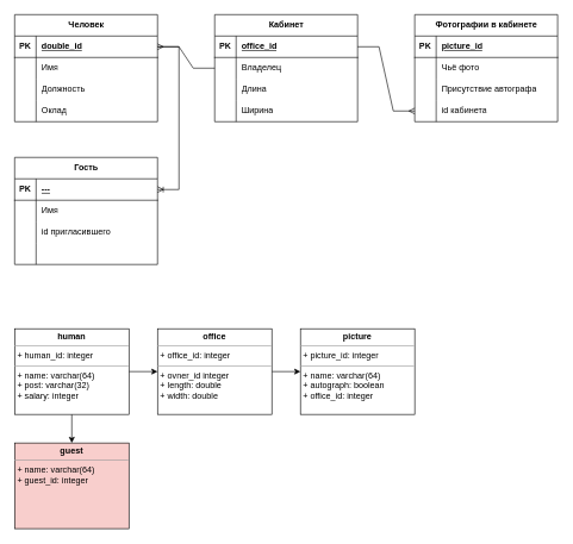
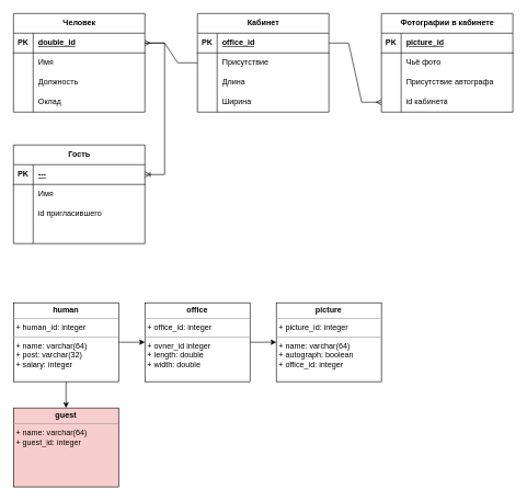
  <mxCell id="0" />
  <mxCell id="1" parent="0" />
  <mxCell id="2" value="Человек" style="shape=table;startSize=30;container=1;collapsible=1;childLayout=tableLayout;fixedRows=1;rowLines=0;fontStyle=1;align=center;resizeLast=1;html=1;" parent="1" vertex="1"><mxGeometry x="20" y="20" width="200" height="150" as="geometry" /></mxCell>
  <mxCell id="3" value="" style="shape=tableRow;horizontal=0;startSize=0;swimlaneHead=0;swimlaneBody=0;fillColor=none;collapsible=0;dropTarget=0;points=[[0,0.5],[1,0.5]];portConstraint=eastwest;top=0;left=0;right=0;bottom=1;" parent="2" vertex="1"><mxGeometry y="30" width="200" height="30" as="geometry" /></mxCell>
  <mxCell id="4" value="PK" style="shape=partialRectangle;connectable=0;fillColor=none;top=0;left=0;bottom=0;right=0;fontStyle=1;overflow=hidden;whiteSpace=wrap;html=1;" parent="3" vertex="1"><mxGeometry width="30" height="30" as="geometry"><mxRectangle width="30" height="30" as="alternateBounds" /></mxGeometry></mxCell>
  <mxCell id="5" value="double_id" style="shape=partialRectangle;connectable=0;fillColor=none;top=0;left=0;bottom=0;right=0;align=left;spacingLeft=6;fontStyle=5;overflow=hidden;whiteSpace=wrap;html=1;" parent="3" vertex="1"><mxGeometry x="30" width="170" height="30" as="geometry"><mxRectangle width="170" height="30" as="alternateBounds" /></mxGeometry></mxCell>
  <mxCell id="6" value="" style="shape=tableRow;horizontal=0;startSize=0;swimlaneHead=0;swimlaneBody=0;fillColor=none;collapsible=0;dropTarget=0;points=[[0,0.5],[1,0.5]];portConstraint=eastwest;top=0;left=0;right=0;bottom=0;" parent="2" vertex="1"><mxGeometry y="60" width="200" height="30" as="geometry" /></mxCell>
  <mxCell id="7" value="" style="shape=partialRectangle;connectable=0;fillColor=none;top=0;left=0;bottom=0;right=0;editable=1;overflow=hidden;whiteSpace=wrap;html=1;" parent="6" vertex="1"><mxGeometry width="30" height="30" as="geometry"><mxRectangle width="30" height="30" as="alternateBounds" /></mxGeometry></mxCell>
  <mxCell id="8" value="Имя" style="shape=partialRectangle;connectable=0;fillColor=none;top=0;left=0;bottom=0;right=0;align=left;spacingLeft=6;overflow=hidden;whiteSpace=wrap;html=1;" parent="6" vertex="1"><mxGeometry x="30" width="170" height="30" as="geometry"><mxRectangle width="170" height="30" as="alternateBounds" /></mxGeometry></mxCell>
  <mxCell id="9" value="" style="shape=tableRow;horizontal=0;startSize=0;swimlaneHead=0;swimlaneBody=0;fillColor=none;collapsible=0;dropTarget=0;points=[[0,0.5],[1,0.5]];portConstraint=eastwest;top=0;left=0;right=0;bottom=0;" parent="2" vertex="1"><mxGeometry y="90" width="200" height="30" as="geometry" /></mxCell>
  <mxCell id="10" value="" style="shape=partialRectangle;connectable=0;fillColor=none;top=0;left=0;bottom=0;right=0;editable=1;overflow=hidden;whiteSpace=wrap;html=1;" parent="9" vertex="1"><mxGeometry width="30" height="30" as="geometry"><mxRectangle width="30" height="30" as="alternateBounds" /></mxGeometry></mxCell>
  <mxCell id="11" value="Должность" style="shape=partialRectangle;connectable=0;fillColor=none;top=0;left=0;bottom=0;right=0;align=left;spacingLeft=6;overflow=hidden;whiteSpace=wrap;html=1;" parent="9" vertex="1"><mxGeometry x="30" width="170" height="30" as="geometry"><mxRectangle width="170" height="30" as="alternateBounds" /></mxGeometry></mxCell>
  <mxCell id="12" value="" style="shape=tableRow;horizontal=0;startSize=0;swimlaneHead=0;swimlaneBody=0;fillColor=none;collapsible=0;dropTarget=0;points=[[0,0.5],[1,0.5]];portConstraint=eastwest;top=0;left=0;right=0;bottom=0;" parent="2" vertex="1"><mxGeometry y="120" width="200" height="30" as="geometry" /></mxCell>
  <mxCell id="13" value="" style="shape=partialRectangle;connectable=0;fillColor=none;top=0;left=0;bottom=0;right=0;editable=1;overflow=hidden;whiteSpace=wrap;html=1;" parent="12" vertex="1"><mxGeometry width="30" height="30" as="geometry"><mxRectangle width="30" height="30" as="alternateBounds" /></mxGeometry></mxCell>
  <mxCell id="14" value="Оклад" style="shape=partialRectangle;connectable=0;fillColor=none;top=0;left=0;bottom=0;right=0;align=left;spacingLeft=6;overflow=hidden;whiteSpace=wrap;html=1;" parent="12" vertex="1"><mxGeometry x="30" width="170" height="30" as="geometry"><mxRectangle width="170" height="30" as="alternateBounds" /></mxGeometry></mxCell>
  <mxCell id="15" value="Кабинет" style="shape=table;startSize=30;container=1;collapsible=1;childLayout=tableLayout;fixedRows=1;rowLines=0;fontStyle=1;align=center;resizeLast=1;html=1;" parent="1" vertex="1"><mxGeometry x="300" y="20" width="200" height="150" as="geometry" /></mxCell>
  <mxCell id="16" value="" style="shape=tableRow;horizontal=0;startSize=0;swimlaneHead=0;swimlaneBody=0;fillColor=none;collapsible=0;dropTarget=0;points=[[0,0.5],[1,0.5]];portConstraint=eastwest;top=0;left=0;right=0;bottom=1;" parent="15" vertex="1"><mxGeometry y="30" width="200" height="30" as="geometry" /></mxCell>
  <mxCell id="17" value="PK" style="shape=partialRectangle;connectable=0;fillColor=none;top=0;left=0;bottom=0;right=0;fontStyle=1;overflow=hidden;whiteSpace=wrap;html=1;" parent="16" vertex="1"><mxGeometry width="30" height="30" as="geometry"><mxRectangle width="30" height="30" as="alternateBounds" /></mxGeometry></mxCell>
  <mxCell id="18" value="office_id" style="shape=partialRectangle;connectable=0;fillColor=none;top=0;left=0;bottom=0;right=0;align=left;spacingLeft=6;fontStyle=5;overflow=hidden;whiteSpace=wrap;html=1;" parent="16" vertex="1"><mxGeometry x="30" width="170" height="30" as="geometry"><mxRectangle width="170" height="30" as="alternateBounds" /></mxGeometry></mxCell>
  <mxCell id="19" value="" style="shape=tableRow;horizontal=0;startSize=0;swimlaneHead=0;swimlaneBody=0;fillColor=none;collapsible=0;dropTarget=0;points=[[0,0.5],[1,0.5]];portConstraint=eastwest;top=0;left=0;right=0;bottom=0;" parent="15" vertex="1"><mxGeometry y="60" width="200" height="30" as="geometry" /></mxCell>
  <mxCell id="20" value="" style="shape=partialRectangle;connectable=0;fillColor=none;top=0;left=0;bottom=0;right=0;editable=1;overflow=hidden;whiteSpace=wrap;html=1;" parent="19" vertex="1"><mxGeometry width="30" height="30" as="geometry"><mxRectangle width="30" height="30" as="alternateBounds" /></mxGeometry></mxCell>
- <mxCell id="21" value="Владелец" style="shape=partialRectangle;connectable=0;fillColor=none;top=0;left=0;bottom=0;right=0;align=left;spacingLeft=6;overflow=hidden;whiteSpace=wrap;html=1;" parent="19" vertex="1"><mxGeometry x="30" width="170" height="30" as="geometry"><mxRectangle width="170" height="30" as="alternateBounds" /></mxGeometry></mxCell>
+ <mxCell id="21" value="Присутствие" style="shape=partialRectangle;connectable=0;fillColor=none;top=0;left=0;bottom=0;right=0;align=left;spacingLeft=6;overflow=hidden;whiteSpace=wrap;html=1;" parent="19" vertex="1"><mxGeometry x="30" width="170" height="30" as="geometry"><mxRectangle width="170" height="30" as="alternateBounds" /></mxGeometry></mxCell>
  <mxCell id="22" value="" style="shape=tableRow;horizontal=0;startSize=0;swimlaneHead=0;swimlaneBody=0;fillColor=none;collapsible=0;dropTarget=0;points=[[0,0.5],[1,0.5]];portConstraint=eastwest;top=0;left=0;right=0;bottom=0;" parent="15" vertex="1"><mxGeometry y="90" width="200" height="30" as="geometry" /></mxCell>
  <mxCell id="23" value="" style="shape=partialRectangle;connectable=0;fillColor=none;top=0;left=0;bottom=0;right=0;editable=1;overflow=hidden;whiteSpace=wrap;html=1;" parent="22" vertex="1"><mxGeometry width="30" height="30" as="geometry"><mxRectangle width="30" height="30" as="alternateBounds" /></mxGeometry></mxCell>
  <mxCell id="24" value="Длина" style="shape=partialRectangle;connectable=0;fillColor=none;top=0;left=0;bottom=0;right=0;align=left;spacingLeft=6;overflow=hidden;whiteSpace=wrap;html=1;" parent="22" vertex="1"><mxGeometry x="30" width="170" height="30" as="geometry"><mxRectangle width="170" height="30" as="alternateBounds" /></mxGeometry></mxCell>
  <mxCell id="25" value="" style="shape=tableRow;horizontal=0;startSize=0;swimlaneHead=0;swimlaneBody=0;fillColor=none;collapsible=0;dropTarget=0;points=[[0,0.5],[1,0.5]];portConstraint=eastwest;top=0;left=0;right=0;bottom=0;" parent="15" vertex="1"><mxGeometry y="120" width="200" height="30" as="geometry" /></mxCell>
  <mxCell id="26" value="" style="shape=partialRectangle;connectable=0;fillColor=none;top=0;left=0;bottom=0;right=0;editable=1;overflow=hidden;whiteSpace=wrap;html=1;" parent="25" vertex="1"><mxGeometry width="30" height="30" as="geometry"><mxRectangle width="30" height="30" as="alternateBounds" /></mxGeometry></mxCell>
  <mxCell id="27" value="Ширина" style="shape=partialRectangle;connectable=0;fillColor=none;top=0;left=0;bottom=0;right=0;align=left;spacingLeft=6;overflow=hidden;whiteSpace=wrap;html=1;" parent="25" vertex="1"><mxGeometry x="30" width="170" height="30" as="geometry"><mxRectangle width="170" height="30" as="alternateBounds" /></mxGeometry></mxCell>
  <mxCell id="28" value="Фотографии в кабинете" style="shape=table;startSize=30;container=1;collapsible=1;childLayout=tableLayout;fixedRows=1;rowLines=0;fontStyle=1;align=center;resizeLast=1;html=1;" parent="1" vertex="1"><mxGeometry x="580" y="20" width="200" height="150" as="geometry" /></mxCell>
  <mxCell id="29" value="" style="shape=tableRow;horizontal=0;startSize=0;swimlaneHead=0;swimlaneBody=0;fillColor=none;collapsible=0;dropTarget=0;points=[[0,0.5],[1,0.5]];portConstraint=eastwest;top=0;left=0;right=0;bottom=1;" parent="28" vertex="1"><mxGeometry y="30" width="200" height="30" as="geometry" /></mxCell>
  <mxCell id="30" value="PK" style="shape=partialRectangle;connectable=0;fillColor=none;top=0;left=0;bottom=0;right=0;fontStyle=1;overflow=hidden;whiteSpace=wrap;html=1;" parent="29" vertex="1"><mxGeometry width="30" height="30" as="geometry"><mxRectangle width="30" height="30" as="alternateBounds" /></mxGeometry></mxCell>
  <mxCell id="31" value="picture_id" style="shape=partialRectangle;connectable=0;fillColor=none;top=0;left=0;bottom=0;right=0;align=left;spacingLeft=6;fontStyle=5;overflow=hidden;whiteSpace=wrap;html=1;" parent="29" vertex="1"><mxGeometry x="30" width="170" height="30" as="geometry"><mxRectangle width="170" height="30" as="alternateBounds" /></mxGeometry></mxCell>
  <mxCell id="32" value="" style="shape=tableRow;horizontal=0;startSize=0;swimlaneHead=0;swimlaneBody=0;fillColor=none;collapsible=0;dropTarget=0;points=[[0,0.5],[1,0.5]];portConstraint=eastwest;top=0;left=0;right=0;bottom=0;" parent="28" vertex="1"><mxGeometry y="60" width="200" height="30" as="geometry" /></mxCell>
  <mxCell id="33" value="" style="shape=partialRectangle;connectable=0;fillColor=none;top=0;left=0;bottom=0;right=0;editable=1;overflow=hidden;whiteSpace=wrap;html=1;" parent="32" vertex="1"><mxGeometry width="30" height="30" as="geometry"><mxRectangle width="30" height="30" as="alternateBounds" /></mxGeometry></mxCell>
  <mxCell id="34" value="Чьё фото" style="shape=partialRectangle;connectable=0;fillColor=none;top=0;left=0;bottom=0;right=0;align=left;spacingLeft=6;overflow=hidden;whiteSpace=wrap;html=1;" parent="32" vertex="1"><mxGeometry x="30" width="170" height="30" as="geometry"><mxRectangle width="170" height="30" as="alternateBounds" /></mxGeometry></mxCell>
  <mxCell id="35" value="" style="shape=tableRow;horizontal=0;startSize=0;swimlaneHead=0;swimlaneBody=0;fillColor=none;collapsible=0;dropTarget=0;points=[[0,0.5],[1,0.5]];portConstraint=eastwest;top=0;left=0;right=0;bottom=0;" parent="28" vertex="1"><mxGeometry y="90" width="200" height="30" as="geometry" /></mxCell>
  <mxCell id="36" value="" style="shape=partialRectangle;connectable=0;fillColor=none;top=0;left=0;bottom=0;right=0;editable=1;overflow=hidden;whiteSpace=wrap;html=1;" parent="35" vertex="1"><mxGeometry width="30" height="30" as="geometry"><mxRectangle width="30" height="30" as="alternateBounds" /></mxGeometry></mxCell>
  <mxCell id="37" value="Присутствие автографа" style="shape=partialRectangle;connectable=0;fillColor=none;top=0;left=0;bottom=0;right=0;align=left;spacingLeft=6;overflow=hidden;whiteSpace=wrap;html=1;" parent="35" vertex="1"><mxGeometry x="30" width="170" height="30" as="geometry"><mxRectangle width="170" height="30" as="alternateBounds" /></mxGeometry></mxCell>
  <mxCell id="38" value="" style="shape=tableRow;horizontal=0;startSize=0;swimlaneHead=0;swimlaneBody=0;fillColor=none;collapsible=0;dropTarget=0;points=[[0,0.5],[1,0.5]];portConstraint=eastwest;top=0;left=0;right=0;bottom=0;" parent="28" vertex="1"><mxGeometry y="120" width="200" height="30" as="geometry" /></mxCell>
  <mxCell id="39" value="" style="shape=partialRectangle;connectable=0;fillColor=none;top=0;left=0;bottom=0;right=0;editable=1;overflow=hidden;whiteSpace=wrap;html=1;" parent="38" vertex="1"><mxGeometry width="30" height="30" as="geometry"><mxRectangle width="30" height="30" as="alternateBounds" /></mxGeometry></mxCell>
  <mxCell id="40" value="id кабинета" style="shape=partialRectangle;connectable=0;fillColor=none;top=0;left=0;bottom=0;right=0;align=left;spacingLeft=6;overflow=hidden;whiteSpace=wrap;html=1;" parent="38" vertex="1"><mxGeometry x="30" width="170" height="30" as="geometry"><mxRectangle width="170" height="30" as="alternateBounds" /></mxGeometry></mxCell>
  <mxCell id="41" value="" style="edgeStyle=entityRelationEdgeStyle;fontSize=12;html=1;endArrow=none;startArrow=ERmany;rounded=0;entryX=0;entryY=0.5;entryDx=0;entryDy=0;endFill=0;exitX=1;exitY=0.5;exitDx=0;exitDy=0;" parent="1" source="3" target="19" edge="1"><mxGeometry width="100" height="100" relative="1" as="geometry"><mxPoint x="220" y="60" as="sourcePoint" /><mxPoint x="510" y="430" as="targetPoint" /></mxGeometry></mxCell>
  <mxCell id="42" value="" style="edgeStyle=entityRelationEdgeStyle;fontSize=12;html=1;endArrow=ERmany;startArrow=none;rounded=0;exitX=1;exitY=0.5;exitDx=0;exitDy=0;entryX=0;entryY=0.5;entryDx=0;entryDy=0;endFill=0;startFill=0;" parent="1" source="16" target="38" edge="1"><mxGeometry width="100" height="100" relative="1" as="geometry"><mxPoint x="410" y="530" as="sourcePoint" /><mxPoint x="510" y="430" as="targetPoint" /></mxGeometry></mxCell>
  <mxCell id="43" value="Гость" style="shape=table;startSize=30;container=1;collapsible=1;childLayout=tableLayout;fixedRows=1;rowLines=0;fontStyle=1;align=center;resizeLast=1;html=1;" parent="1" vertex="1"><mxGeometry x="20" y="220" width="200" height="150" as="geometry" /></mxCell>
  <mxCell id="44" value="" style="shape=tableRow;horizontal=0;startSize=0;swimlaneHead=0;swimlaneBody=0;fillColor=none;collapsible=0;dropTarget=0;points=[[0,0.5],[1,0.5]];portConstraint=eastwest;top=0;left=0;right=0;bottom=1;" parent="43" vertex="1"><mxGeometry y="30" width="200" height="30" as="geometry" /></mxCell>
  <mxCell id="45" value="PK" style="shape=partialRectangle;connectable=0;fillColor=none;top=0;left=0;bottom=0;right=0;fontStyle=1;overflow=hidden;whiteSpace=wrap;html=1;" parent="44" vertex="1"><mxGeometry width="30" height="30" as="geometry"><mxRectangle width="30" height="30" as="alternateBounds" /></mxGeometry></mxCell>
  <mxCell id="46" value="---" style="shape=partialRectangle;connectable=0;fillColor=none;top=0;left=0;bottom=0;right=0;align=left;spacingLeft=6;fontStyle=5;overflow=hidden;whiteSpace=wrap;html=1;" parent="44" vertex="1"><mxGeometry x="30" width="170" height="30" as="geometry"><mxRectangle width="170" height="30" as="alternateBounds" /></mxGeometry></mxCell>
  <mxCell id="47" value="" style="shape=tableRow;horizontal=0;startSize=0;swimlaneHead=0;swimlaneBody=0;fillColor=none;collapsible=0;dropTarget=0;points=[[0,0.5],[1,0.5]];portConstraint=eastwest;top=0;left=0;right=0;bottom=0;" parent="43" vertex="1"><mxGeometry y="60" width="200" height="30" as="geometry" /></mxCell>
  <mxCell id="48" value="" style="shape=partialRectangle;connectable=0;fillColor=none;top=0;left=0;bottom=0;right=0;editable=1;overflow=hidden;whiteSpace=wrap;html=1;" parent="47" vertex="1"><mxGeometry width="30" height="30" as="geometry"><mxRectangle width="30" height="30" as="alternateBounds" /></mxGeometry></mxCell>
  <mxCell id="49" value="Имя" style="shape=partialRectangle;connectable=0;fillColor=none;top=0;left=0;bottom=0;right=0;align=left;spacingLeft=6;overflow=hidden;whiteSpace=wrap;html=1;" parent="47" vertex="1"><mxGeometry x="30" width="170" height="30" as="geometry"><mxRectangle width="170" height="30" as="alternateBounds" /></mxGeometry></mxCell>
  <mxCell id="50" value="" style="shape=tableRow;horizontal=0;startSize=0;swimlaneHead=0;swimlaneBody=0;fillColor=none;collapsible=0;dropTarget=0;points=[[0,0.5],[1,0.5]];portConstraint=eastwest;top=0;left=0;right=0;bottom=0;" parent="43" vertex="1"><mxGeometry y="90" width="200" height="30" as="geometry" /></mxCell>
  <mxCell id="51" value="" style="shape=partialRectangle;connectable=0;fillColor=none;top=0;left=0;bottom=0;right=0;editable=1;overflow=hidden;whiteSpace=wrap;html=1;" parent="50" vertex="1"><mxGeometry width="30" height="30" as="geometry"><mxRectangle width="30" height="30" as="alternateBounds" /></mxGeometry></mxCell>
  <mxCell id="52" value="id пригласившего" style="shape=partialRectangle;connectable=0;fillColor=none;top=0;left=0;bottom=0;right=0;align=left;spacingLeft=6;overflow=hidden;whiteSpace=wrap;html=1;" parent="50" vertex="1"><mxGeometry x="30" width="170" height="30" as="geometry"><mxRectangle width="170" height="30" as="alternateBounds" /></mxGeometry></mxCell>
  <mxCell id="53" value="" style="shape=tableRow;horizontal=0;startSize=0;swimlaneHead=0;swimlaneBody=0;fillColor=none;collapsible=0;dropTarget=0;points=[[0,0.5],[1,0.5]];portConstraint=eastwest;top=0;left=0;right=0;bottom=0;" parent="43" vertex="1"><mxGeometry y="120" width="200" height="30" as="geometry" /></mxCell>
  <mxCell id="54" value="" style="shape=partialRectangle;connectable=0;fillColor=none;top=0;left=0;bottom=0;right=0;editable=1;overflow=hidden;whiteSpace=wrap;html=1;" parent="53" vertex="1"><mxGeometry width="30" height="30" as="geometry"><mxRectangle width="30" height="30" as="alternateBounds" /></mxGeometry></mxCell>
  <mxCell id="55" value="" style="shape=partialRectangle;connectable=0;fillColor=none;top=0;left=0;bottom=0;right=0;align=left;spacingLeft=6;overflow=hidden;whiteSpace=wrap;html=1;" parent="53" vertex="1"><mxGeometry x="30" width="170" height="30" as="geometry"><mxRectangle width="170" height="30" as="alternateBounds" /></mxGeometry></mxCell>
  <mxCell id="56" value="" style="edgeStyle=entityRelationEdgeStyle;fontSize=12;html=1;endArrow=ERoneToMany;rounded=0;entryX=1;entryY=0.5;entryDx=0;entryDy=0;exitX=1;exitY=0.5;exitDx=0;exitDy=0;" parent="1" source="3" target="44" edge="1"><mxGeometry width="100" height="100" relative="1" as="geometry"><mxPoint x="220" y="70" as="sourcePoint" /><mxPoint x="430" y="430" as="targetPoint" /></mxGeometry></mxCell>
  <mxCell id="57" style="edgeStyle=orthogonalEdgeStyle;rounded=0;orthogonalLoop=1;jettySize=auto;html=1;exitX=1;exitY=0.5;exitDx=0;exitDy=0;entryX=0;entryY=0.5;entryDx=0;entryDy=0;" parent="1" source="59" target="61" edge="1"><mxGeometry relative="1" as="geometry" /></mxCell>
  <mxCell id="58" style="edgeStyle=orthogonalEdgeStyle;rounded=0;orthogonalLoop=1;jettySize=auto;html=1;exitX=0.5;exitY=1;exitDx=0;exitDy=0;entryX=0.5;entryY=0;entryDx=0;entryDy=0;" parent="1" source="59" target="63" edge="1"><mxGeometry relative="1" as="geometry" /></mxCell>
  <mxCell id="59" value="&lt;p style=&quot;margin:0px;margin-top:4px;text-align:center;&quot;&gt;&lt;b&gt;human&lt;/b&gt;&lt;/p&gt;&lt;hr size=&quot;1&quot;&gt;&lt;p style=&quot;margin:0px;margin-left:4px;&quot;&gt;+ human_id: integer&lt;/p&gt;&lt;hr size=&quot;1&quot;&gt;&lt;p style=&quot;margin: 0px 0px 0px 4px;&quot;&gt;+ name: varchar(64)&lt;br&gt;&lt;/p&gt;&lt;p style=&quot;margin: 0px 0px 0px 4px;&quot;&gt;+ post: varchar(32)&lt;br&gt;&lt;/p&gt;&lt;p style=&quot;margin: 0px 0px 0px 4px;&quot;&gt;+ salary: integer&amp;nbsp;&lt;/p&gt;" style="verticalAlign=top;align=left;overflow=fill;fontSize=12;fontFamily=Helvetica;html=1;whiteSpace=wrap;" parent="1" vertex="1"><mxGeometry x="20" y="460" width="160" height="120" as="geometry" /></mxCell>
  <mxCell id="60" style="edgeStyle=orthogonalEdgeStyle;rounded=0;orthogonalLoop=1;jettySize=auto;html=1;exitX=1;exitY=0.5;exitDx=0;exitDy=0;entryX=0;entryY=0.5;entryDx=0;entryDy=0;" parent="1" source="61" target="62" edge="1"><mxGeometry relative="1" as="geometry" /></mxCell>
  <mxCell id="61" value="&lt;p style=&quot;margin:0px;margin-top:4px;text-align:center;&quot;&gt;&lt;b&gt;office&lt;/b&gt;&lt;/p&gt;&lt;hr size=&quot;1&quot;&gt;&lt;p style=&quot;margin:0px;margin-left:4px;&quot;&gt;+ office_id: integer&lt;/p&gt;&lt;hr size=&quot;1&quot;&gt;&lt;p style=&quot;margin: 0px 0px 0px 4px;&quot;&gt;+ ovner_id integer&lt;br&gt;&lt;/p&gt;&lt;p style=&quot;margin: 0px 0px 0px 4px;&quot;&gt;+ length: double&lt;br&gt;&lt;/p&gt;&lt;p style=&quot;margin: 0px 0px 0px 4px;&quot;&gt;+ width: double&amp;nbsp;&lt;/p&gt;" style="verticalAlign=top;align=left;overflow=fill;fontSize=12;fontFamily=Helvetica;html=1;whiteSpace=wrap;" parent="1" vertex="1"><mxGeometry x="220" y="460" width="160" height="120" as="geometry" /></mxCell>
  <mxCell id="62" value="&lt;p style=&quot;margin:0px;margin-top:4px;text-align:center;&quot;&gt;&lt;b&gt;picture&lt;/b&gt;&lt;/p&gt;&lt;hr size=&quot;1&quot;&gt;&lt;p style=&quot;margin:0px;margin-left:4px;&quot;&gt;+ picture_id: integer&lt;/p&gt;&lt;hr size=&quot;1&quot;&gt;&lt;p style=&quot;margin: 0px 0px 0px 4px;&quot;&gt;+ name: varchar(64)&lt;br&gt;&lt;/p&gt;&lt;p style=&quot;margin: 0px 0px 0px 4px;&quot;&gt;+ autograph: boolean&lt;br&gt;&lt;/p&gt;&lt;p style=&quot;margin: 0px 0px 0px 4px;&quot;&gt;+ office_id: integer&amp;nbsp;&lt;/p&gt;" style="verticalAlign=top;align=left;overflow=fill;fontSize=12;fontFamily=Helvetica;html=1;whiteSpace=wrap;" parent="1" vertex="1"><mxGeometry x="420" y="460" width="160" height="120" as="geometry" /></mxCell>
  <mxCell id="63" value="&lt;p style=&quot;margin:0px;margin-top:4px;text-align:center;&quot;&gt;&lt;b&gt;guest&lt;/b&gt;&lt;/p&gt;&lt;hr size=&quot;1&quot;&gt;&lt;p style=&quot;margin: 0px 0px 0px 4px;&quot;&gt;+ name: varchar(64)&lt;br&gt;&lt;/p&gt;&lt;p style=&quot;margin: 0px 0px 0px 4px;&quot;&gt;+ guest_id: integer&lt;br&gt;&lt;/p&gt;" style="verticalAlign=top;align=left;overflow=fill;fontSize=12;fontFamily=Helvetica;html=1;whiteSpace=wrap;fillColor=#f8cecc;" parent="1" vertex="1"><mxGeometry x="20" y="620" width="160" height="120" as="geometry" /></mxCell>
